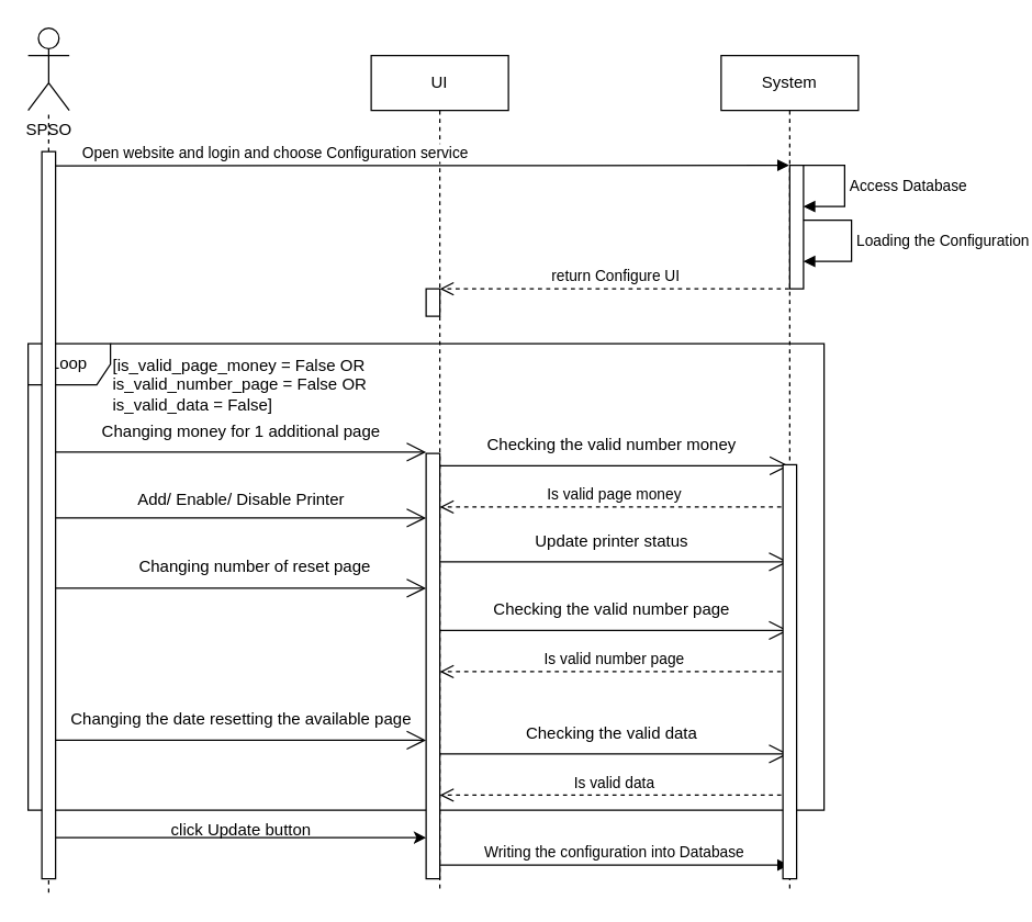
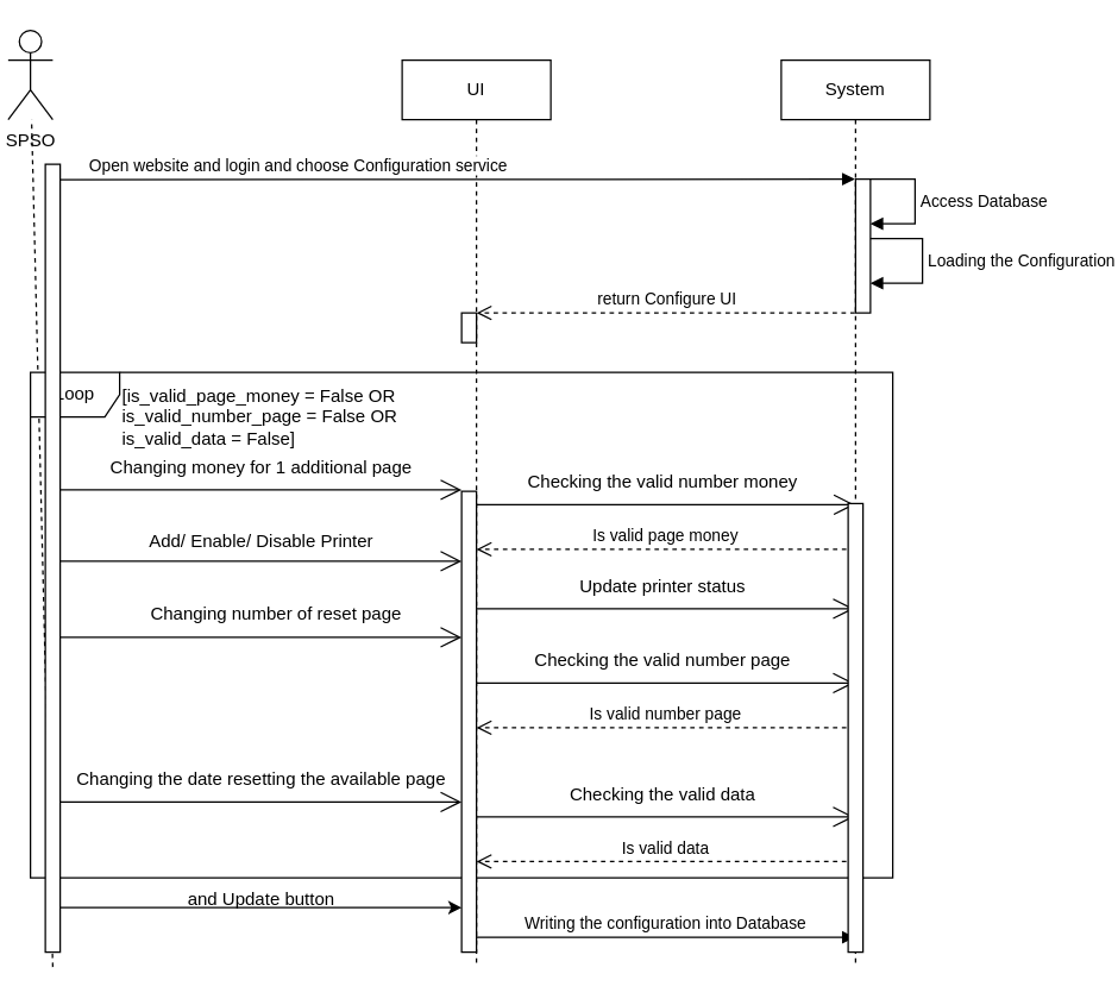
  <mxCell id="0" />
  <mxCell id="1" parent="0" />
  <mxCell id="2" value="" style="endArrow=none;dashed=1;html=1;rounded=0;" edge="1" parent="1" target="38"><mxGeometry width="50" height="50" relative="1" as="geometry"><mxPoint x="35" y="650" as="sourcePoint" /><mxPoint x="0" y="120" as="targetPoint" /></mxGeometry></mxCell>
  <mxCell id="3" value="UI" style="shape=umlLifeline;perimeter=lifelinePerimeter;whiteSpace=wrap;html=1;container=0;dropTarget=0;collapsible=0;recursiveResize=0;outlineConnect=0;portConstraint=eastwest;newEdgeStyle={&quot;edgeStyle&quot;:&quot;elbowEdgeStyle&quot;,&quot;elbow&quot;:&quot;vertical&quot;,&quot;curved&quot;:0,&quot;rounded&quot;:0};" vertex="1" parent="1"><mxGeometry x="270" y="40" width="100" height="610" as="geometry" /></mxCell>
  <mxCell id="4" value="" style="html=1;points=[];perimeter=orthogonalPerimeter;outlineConnect=0;targetShapes=umlLifeline;portConstraint=eastwest;newEdgeStyle={&quot;edgeStyle&quot;:&quot;elbowEdgeStyle&quot;,&quot;elbow&quot;:&quot;vertical&quot;,&quot;curved&quot;:0,&quot;rounded&quot;:0};" vertex="1" parent="3"><mxGeometry x="40" y="170" width="10" height="20" as="geometry" /></mxCell>
  <mxCell id="5" value="System" style="shape=umlLifeline;perimeter=lifelinePerimeter;whiteSpace=wrap;html=1;container=0;dropTarget=0;collapsible=0;recursiveResize=0;outlineConnect=0;portConstraint=eastwest;newEdgeStyle={&quot;edgeStyle&quot;:&quot;elbowEdgeStyle&quot;,&quot;elbow&quot;:&quot;vertical&quot;,&quot;curved&quot;:0,&quot;rounded&quot;:0};" vertex="1" parent="1"><mxGeometry x="525" y="40" width="100" height="610" as="geometry" /></mxCell>
  <mxCell id="6" value="" style="html=1;points=[];perimeter=orthogonalPerimeter;outlineConnect=0;targetShapes=umlLifeline;portConstraint=eastwest;newEdgeStyle={&quot;edgeStyle&quot;:&quot;elbowEdgeStyle&quot;,&quot;elbow&quot;:&quot;vertical&quot;,&quot;curved&quot;:0,&quot;rounded&quot;:0};" vertex="1" parent="5"><mxGeometry x="50" y="80" width="10" height="90" as="geometry" /></mxCell>
  <mxCell id="7" value="Access Database" style="html=1;align=left;spacingLeft=2;endArrow=block;rounded=0;edgeStyle=orthogonalEdgeStyle;curved=0;rounded=0;" edge="1" parent="5" target="6"><mxGeometry relative="1" as="geometry"><mxPoint x="60" y="80" as="sourcePoint" /><Array as="points"><mxPoint x="90" y="80" /><mxPoint x="90" y="110" /></Array><mxPoint x="65" y="110" as="targetPoint" /></mxGeometry></mxCell>
  <mxCell id="8" value="Loading the Configuration" style="html=1;align=left;spacingLeft=2;endArrow=block;rounded=0;edgeStyle=orthogonalEdgeStyle;curved=0;rounded=0;" edge="1" parent="5" source="6" target="6"><mxGeometry relative="1" as="geometry"><mxPoint x="65" y="120" as="sourcePoint" /><Array as="points"><mxPoint x="95" y="120" /><mxPoint x="95" y="150" /></Array><mxPoint x="65" y="150" as="targetPoint" /></mxGeometry></mxCell>
  <mxCell id="9" value="Open website and login and choose Configuration service" style="html=1;verticalAlign=bottom;endArrow=block;edgeStyle=elbowEdgeStyle;elbow=horizontal;curved=0;rounded=0;" edge="1" parent="1" target="5"><mxGeometry x="-0.379" relative="1" as="geometry"><mxPoint x="48.25" y="120.37" as="sourcePoint" /><Array as="points"><mxPoint x="40" y="120" /></Array><mxPoint x="560" y="120" as="targetPoint" /><mxPoint as="offset" /></mxGeometry></mxCell>
  <mxCell id="10" value="return Configure UI" style="html=1;verticalAlign=bottom;endArrow=open;dashed=1;endSize=8;curved=0;rounded=0;" edge="1" parent="1" source="5"><mxGeometry relative="1" as="geometry"><mxPoint x="520" y="210" as="sourcePoint" /><mxPoint x="320" y="210" as="targetPoint" /></mxGeometry></mxCell>
  <mxCell id="11" value="" style="endArrow=open;endFill=1;endSize=12;html=1;rounded=0;" edge="1" parent="1"><mxGeometry width="160" relative="1" as="geometry"><mxPoint x="40" y="329" as="sourcePoint" /><mxPoint x="310" y="329" as="targetPoint" /></mxGeometry></mxCell>
  <mxCell id="12" value="Changing money for 1 additional page" style="text;html=1;align=center;verticalAlign=middle;resizable=0;points=[];autosize=1;strokeColor=none;fillColor=none;" vertex="1" parent="1"><mxGeometry x="60" y="299" width="230" height="30" as="geometry" /></mxCell>
  <mxCell id="13" value="" style="endArrow=open;endFill=1;endSize=12;html=1;rounded=0;" edge="1" parent="1"><mxGeometry width="160" relative="1" as="geometry"><mxPoint x="40" y="377" as="sourcePoint" /><mxPoint x="310" y="377" as="targetPoint" /></mxGeometry></mxCell>
  <mxCell id="14" value="Add/ Enable/ Disable Printer" style="text;html=1;align=center;verticalAlign=middle;resizable=0;points=[];autosize=1;strokeColor=none;fillColor=none;" vertex="1" parent="1"><mxGeometry x="90" y="349" width="170" height="30" as="geometry" /></mxCell>
  <mxCell id="15" value="" style="endArrow=open;endFill=1;endSize=12;html=1;rounded=0;" edge="1" parent="1"><mxGeometry width="160" relative="1" as="geometry"><mxPoint x="40" y="428.23" as="sourcePoint" /><mxPoint x="310" y="428.23" as="targetPoint" /></mxGeometry></mxCell>
  <mxCell id="16" value="Changing number of reset page" style="text;html=1;align=center;verticalAlign=middle;resizable=0;points=[];autosize=1;strokeColor=none;fillColor=none;" vertex="1" parent="1"><mxGeometry x="90" y="398.23" width="190" height="30" as="geometry" /></mxCell>
  <mxCell id="17" value="" style="endArrow=open;endFill=1;endSize=12;html=1;rounded=0;" edge="1" parent="1"><mxGeometry width="160" relative="1" as="geometry"><mxPoint x="40" y="539" as="sourcePoint" /><mxPoint x="310" y="539" as="targetPoint" /></mxGeometry></mxCell>
  <mxCell id="18" value="Changing the date resetting the available page" style="text;html=1;align=center;verticalAlign=middle;resizable=0;points=[];autosize=1;strokeColor=none;fillColor=none;" vertex="1" parent="1"><mxGeometry x="40" y="509" width="270" height="30" as="geometry" /></mxCell>
  <mxCell id="19" value="" style="endArrow=open;endFill=1;endSize=12;html=1;rounded=0;" edge="1" parent="1"><mxGeometry width="160" relative="1" as="geometry"><mxPoint x="320" y="339" as="sourcePoint" /><mxPoint x="574.5" y="339" as="targetPoint" /></mxGeometry></mxCell>
  <mxCell id="20" value="Checking the valid number money" style="text;html=1;align=center;verticalAlign=middle;resizable=0;points=[];autosize=1;strokeColor=none;fillColor=none;" vertex="1" parent="1"><mxGeometry x="345" y="309" width="200" height="30" as="geometry" /></mxCell>
  <mxCell id="21" value="Is valid page money" style="html=1;verticalAlign=bottom;endArrow=open;dashed=1;endSize=8;curved=0;rounded=0;" edge="1" parent="1"><mxGeometry x="0.002" relative="1" as="geometry"><mxPoint x="574.77" y="369" as="sourcePoint" /><mxPoint x="320.001" y="369" as="targetPoint" /><mxPoint as="offset" /></mxGeometry></mxCell>
  <mxCell id="22" value="" style="endArrow=open;endFill=1;endSize=12;html=1;rounded=0;" edge="1" parent="1"><mxGeometry width="160" relative="1" as="geometry"><mxPoint x="320" y="409" as="sourcePoint" /><mxPoint x="574" y="409" as="targetPoint" /></mxGeometry></mxCell>
  <mxCell id="23" value="" style="endArrow=open;endFill=1;endSize=12;html=1;rounded=0;" edge="1" parent="1"><mxGeometry width="160" relative="1" as="geometry"><mxPoint x="320" y="459" as="sourcePoint" /><mxPoint x="574" y="459" as="targetPoint" /></mxGeometry></mxCell>
  <mxCell id="24" value="Checking the valid number page" style="text;html=1;align=center;verticalAlign=middle;resizable=0;points=[];autosize=1;strokeColor=none;fillColor=none;" vertex="1" parent="1"><mxGeometry x="345" y="429" width="200" height="30" as="geometry" /></mxCell>
  <mxCell id="25" value="Is valid number page" style="html=1;verticalAlign=bottom;endArrow=open;dashed=1;endSize=8;curved=0;rounded=0;" edge="1" parent="1"><mxGeometry x="0.004" relative="1" as="geometry"><mxPoint x="574.77" y="489" as="sourcePoint" /><mxPoint x="320.001" y="489" as="targetPoint" /><mxPoint as="offset" /></mxGeometry></mxCell>
  <mxCell id="26" value="" style="endArrow=open;endFill=1;endSize=12;html=1;rounded=0;" edge="1" parent="1"><mxGeometry width="160" relative="1" as="geometry"><mxPoint x="320" y="549" as="sourcePoint" /><mxPoint x="574" y="549" as="targetPoint" /></mxGeometry></mxCell>
  <mxCell id="27" value="Checking the valid data" style="text;html=1;align=center;verticalAlign=middle;resizable=0;points=[];autosize=1;strokeColor=none;fillColor=none;" vertex="1" parent="1"><mxGeometry x="370" y="519" width="150" height="30" as="geometry" /></mxCell>
  <mxCell id="28" value="Is valid data" style="html=1;verticalAlign=bottom;endArrow=open;dashed=1;endSize=8;curved=0;rounded=0;" edge="1" parent="1"><mxGeometry x="0.002" relative="1" as="geometry"><mxPoint x="574.77" y="579" as="sourcePoint" /><mxPoint x="320.001" y="579" as="targetPoint" /><mxPoint as="offset" /></mxGeometry></mxCell>
  <mxCell id="29" value="Update printer status" style="text;html=1;align=center;verticalAlign=middle;resizable=0;points=[];autosize=1;strokeColor=none;fillColor=none;" vertex="1" parent="1"><mxGeometry x="380" y="379" width="130" height="30" as="geometry" /></mxCell>
  <mxCell id="30" value="Loop" style="shape=umlFrame;whiteSpace=wrap;html=1;pointerEvents=0;" vertex="1" parent="1"><mxGeometry x="20" y="250" width="580" height="340" as="geometry" /></mxCell>
  <mxCell id="31" value="[is_valid_page_money = False OR &lt;br&gt;is_valid_number_page = False OR &lt;br&gt;is_valid_data = False]" style="text;html=1;align=left;verticalAlign=middle;resizable=0;points=[];autosize=1;strokeColor=none;fillColor=none;" vertex="1" parent="1"><mxGeometry x="80" y="250" width="210" height="60" as="geometry" /></mxCell>
  <mxCell id="32" value="Writing the configuration into Database" style="html=1;verticalAlign=bottom;endArrow=block;curved=0;rounded=0;" edge="1" parent="1"><mxGeometry x="-0.0" width="80" relative="1" as="geometry"><mxPoint x="320" y="630" as="sourcePoint" /><mxPoint x="574.5" y="630" as="targetPoint" /><mxPoint as="offset" /></mxGeometry></mxCell>
  <mxCell id="33" value="" style="html=1;points=[];perimeter=orthogonalPerimeter;outlineConnect=0;targetShapes=umlLifeline;portConstraint=eastwest;newEdgeStyle={&quot;edgeStyle&quot;:&quot;elbowEdgeStyle&quot;,&quot;elbow&quot;:&quot;vertical&quot;,&quot;curved&quot;:0,&quot;rounded&quot;:0};" vertex="1" parent="1"><mxGeometry x="570" y="338.23" width="10" height="301.77" as="geometry" /></mxCell>
  <mxCell id="34" value="" style="html=1;points=[];perimeter=orthogonalPerimeter;outlineConnect=0;targetShapes=umlLifeline;portConstraint=eastwest;newEdgeStyle={&quot;edgeStyle&quot;:&quot;elbowEdgeStyle&quot;,&quot;elbow&quot;:&quot;vertical&quot;,&quot;curved&quot;:0,&quot;rounded&quot;:0};" vertex="1" parent="1"><mxGeometry x="310" y="330" width="10" height="310" as="geometry" /></mxCell>
  <mxCell id="35" value="" style="endArrow=classic;html=1;rounded=0;" edge="1" parent="1"><mxGeometry width="50" height="50" relative="1" as="geometry"><mxPoint x="40" y="610" as="sourcePoint" /><mxPoint x="310" y="610" as="targetPoint" /></mxGeometry></mxCell>
- <mxCell id="36" value="click Update button" style="text;html=1;align=center;verticalAlign=middle;resizable=0;points=[];autosize=1;strokeColor=none;fillColor=none;" vertex="1" parent="1"><mxGeometry x="110" y="590" width="130" height="30" as="geometry" /></mxCell>
+ <mxCell id="36" value="and Update button" style="text;html=1;align=center;verticalAlign=middle;resizable=0;points=[];autosize=1;strokeColor=none;fillColor=none;" vertex="1" parent="1"><mxGeometry x="110" y="590" width="130" height="30" as="geometry" /></mxCell>
  <mxCell id="37" value="" style="html=1;points=[];perimeter=orthogonalPerimeter;outlineConnect=0;targetShapes=umlLifeline;portConstraint=eastwest;newEdgeStyle={&quot;edgeStyle&quot;:&quot;elbowEdgeStyle&quot;,&quot;elbow&quot;:&quot;vertical&quot;,&quot;curved&quot;:0,&quot;rounded&quot;:0};" vertex="1" parent="1"><mxGeometry x="30" y="110" width="10" height="530" as="geometry" /></mxCell>
- <mxCell id="38" value="SPSO" style="shape=umlActor;verticalLabelPosition=bottom;verticalAlign=top;html=1;outlineConnect=0;" vertex="1" parent="1"><mxGeometry x="20" y="20" width="30" height="60" as="geometry" /></mxCell>
+ <mxCell id="38" value="SPSO" style="shape=umlActor;verticalLabelPosition=bottom;verticalAlign=top;html=1;outlineConnect=0;" vertex="1" parent="1"><mxGeometry x="5" y="20" width="30" height="60" as="geometry" /></mxCell>
